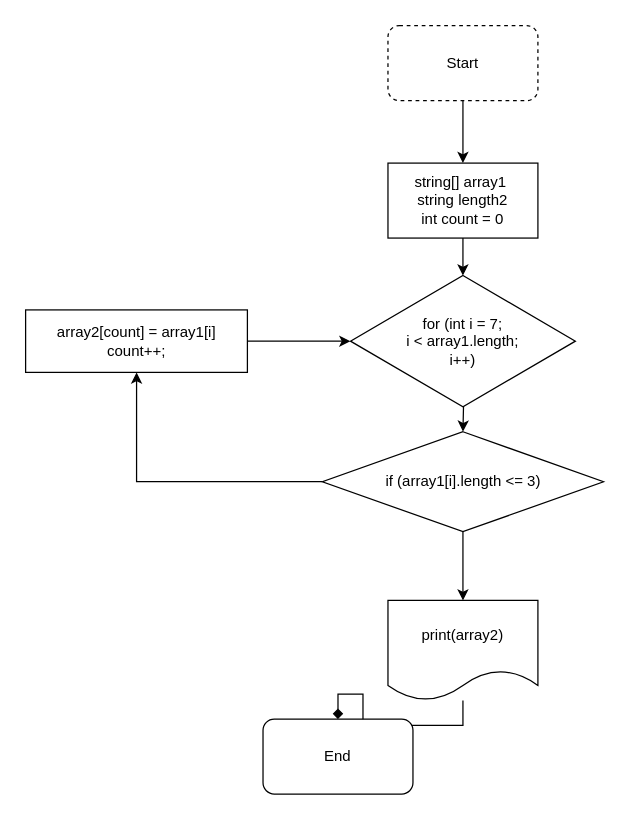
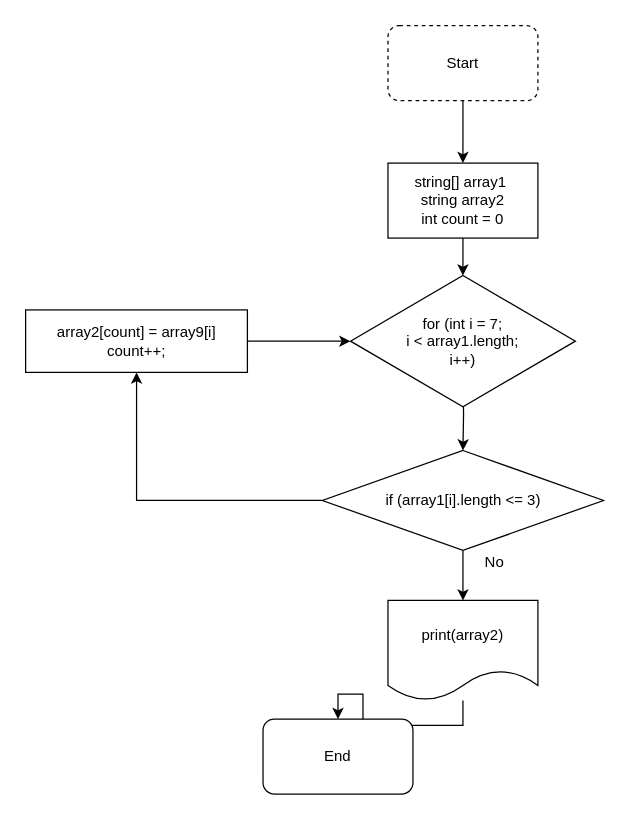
  <mxCell id="0" />
  <mxCell id="1" parent="0" />
  <mxCell id="2" value="" style="edgeStyle=orthogonalEdgeStyle;rounded=0;orthogonalLoop=1;jettySize=auto;html=1;" parent="1" source="3" edge="1"><mxGeometry relative="1" as="geometry"><mxPoint x="370" y="130" as="targetPoint" /></mxGeometry></mxCell>
  <mxCell id="3" value="Start" style="rounded=1;whiteSpace=wrap;html=1;dashed=1;" parent="1" vertex="1"><mxGeometry x="310" y="20" width="120" height="60" as="geometry" /></mxCell>
  <mxCell id="4" value="" style="edgeStyle=orthogonalEdgeStyle;rounded=0;orthogonalLoop=1;jettySize=auto;html=1;" parent="1" edge="1"><mxGeometry relative="1" as="geometry"><mxPoint x="370" y="190" as="sourcePoint" /><mxPoint x="370" y="220" as="targetPoint" /></mxGeometry></mxCell>
  <mxCell id="5" value="" style="edgeStyle=orthogonalEdgeStyle;rounded=0;orthogonalLoop=1;jettySize=auto;html=1;" parent="1" target="8" edge="1"><mxGeometry relative="1" as="geometry"><mxPoint x="370" y="300" as="sourcePoint" /></mxGeometry></mxCell>
  <mxCell id="6" value="" style="edgeStyle=orthogonalEdgeStyle;rounded=0;orthogonalLoop=1;jettySize=auto;html=1;" parent="1" source="8" target="10" edge="1"><mxGeometry relative="1" as="geometry" /></mxCell>
  <mxCell id="7" value="" style="edgeStyle=orthogonalEdgeStyle;rounded=0;orthogonalLoop=1;jettySize=auto;html=1;" edge="1" parent="1" source="8" target="15"><mxGeometry relative="1" as="geometry" /></mxCell>
- <mxCell id="8" value="if (array1[i].length &amp;lt;= 3)" style="rhombus;whiteSpace=wrap;html=1;" parent="1" vertex="1"><mxGeometry x="257.5" y="345" width="225" height="80" as="geometry" /></mxCell>
+ <mxCell id="8" value="if (array1[i].length &amp;lt;= 3)" style="rhombus;whiteSpace=wrap;html=1;" parent="1" vertex="1"><mxGeometry x="257.5" y="360" width="225" height="80" as="geometry" /></mxCell>
  <mxCell id="9" value="" style="edgeStyle=orthogonalEdgeStyle;rounded=0;orthogonalLoop=1;jettySize=auto;html=1;entryX=0;entryY=0.5;entryDx=0;entryDy=0;" parent="1" source="10" target="13" edge="1"><mxGeometry relative="1" as="geometry"><mxPoint x="310" y="260" as="targetPoint" /></mxGeometry></mxCell>
- <mxCell id="10" value="array2[count] = array1[i]&lt;br&gt;count++;" style="whiteSpace=wrap;html=1;" parent="1" vertex="1"><mxGeometry x="20" y="247.5" width="177.5" height="50" as="geometry" /></mxCell>
- <mxCell id="12" value="string[] array1&amp;nbsp;&lt;br&gt;string length2&lt;br&gt;int count = 0" style="rounded=0;whiteSpace=wrap;html=1;" vertex="1" parent="1"><mxGeometry x="310" y="130" width="120" height="60" as="geometry" /></mxCell>
+ <mxCell id="10" value="array2[count] = array9[i]&lt;br&gt;count++;" style="whiteSpace=wrap;html=1;" parent="1" vertex="1"><mxGeometry x="20" y="247.5" width="177.5" height="50" as="geometry" /></mxCell>
+ <mxCell id="11" value="No" style="text;html=1;align=center;verticalAlign=middle;resizable=0;points=[];autosize=1;strokeColor=none;fillColor=none;" parent="1" vertex="1"><mxGeometry x="380" y="440" width="30" height="20" as="geometry" /></mxCell>
+ <mxCell id="12" value="string[] array1&amp;nbsp;&lt;br&gt;string array2&lt;br&gt;int count = 0" style="rounded=0;whiteSpace=wrap;html=1;" vertex="1" parent="1"><mxGeometry x="310" y="130" width="120" height="60" as="geometry" /></mxCell>
  <mxCell id="13" value="for (int i = 7;&lt;br&gt;i &amp;lt; array1.length;&lt;br&gt;i++)" style="rhombus;whiteSpace=wrap;html=1;" vertex="1" parent="1"><mxGeometry x="280" y="220" width="180" height="105" as="geometry" /></mxCell>
- <mxCell id="14" value="" style="edgeStyle=orthogonalEdgeStyle;rounded=0;orthogonalLoop=1;jettySize=auto;html=1;endArrow=diamond;" edge="1" parent="1" source="15" target="16"><mxGeometry relative="1" as="geometry" /></mxCell>
+ <mxCell id="14" value="" style="edgeStyle=orthogonalEdgeStyle;rounded=0;orthogonalLoop=1;jettySize=auto;html=1;" edge="1" parent="1" source="15" target="16"><mxGeometry relative="1" as="geometry" /></mxCell>
  <mxCell id="15" value="print(array2)" style="shape=document;whiteSpace=wrap;html=1;boundedLbl=1;" vertex="1" parent="1"><mxGeometry x="310" y="480" width="120" height="80" as="geometry" /></mxCell>
  <mxCell id="16" value="End" style="rounded=1;whiteSpace=wrap;html=1;" vertex="1" parent="1"><mxGeometry x="210" y="575" width="120" height="60" as="geometry" /></mxCell>
